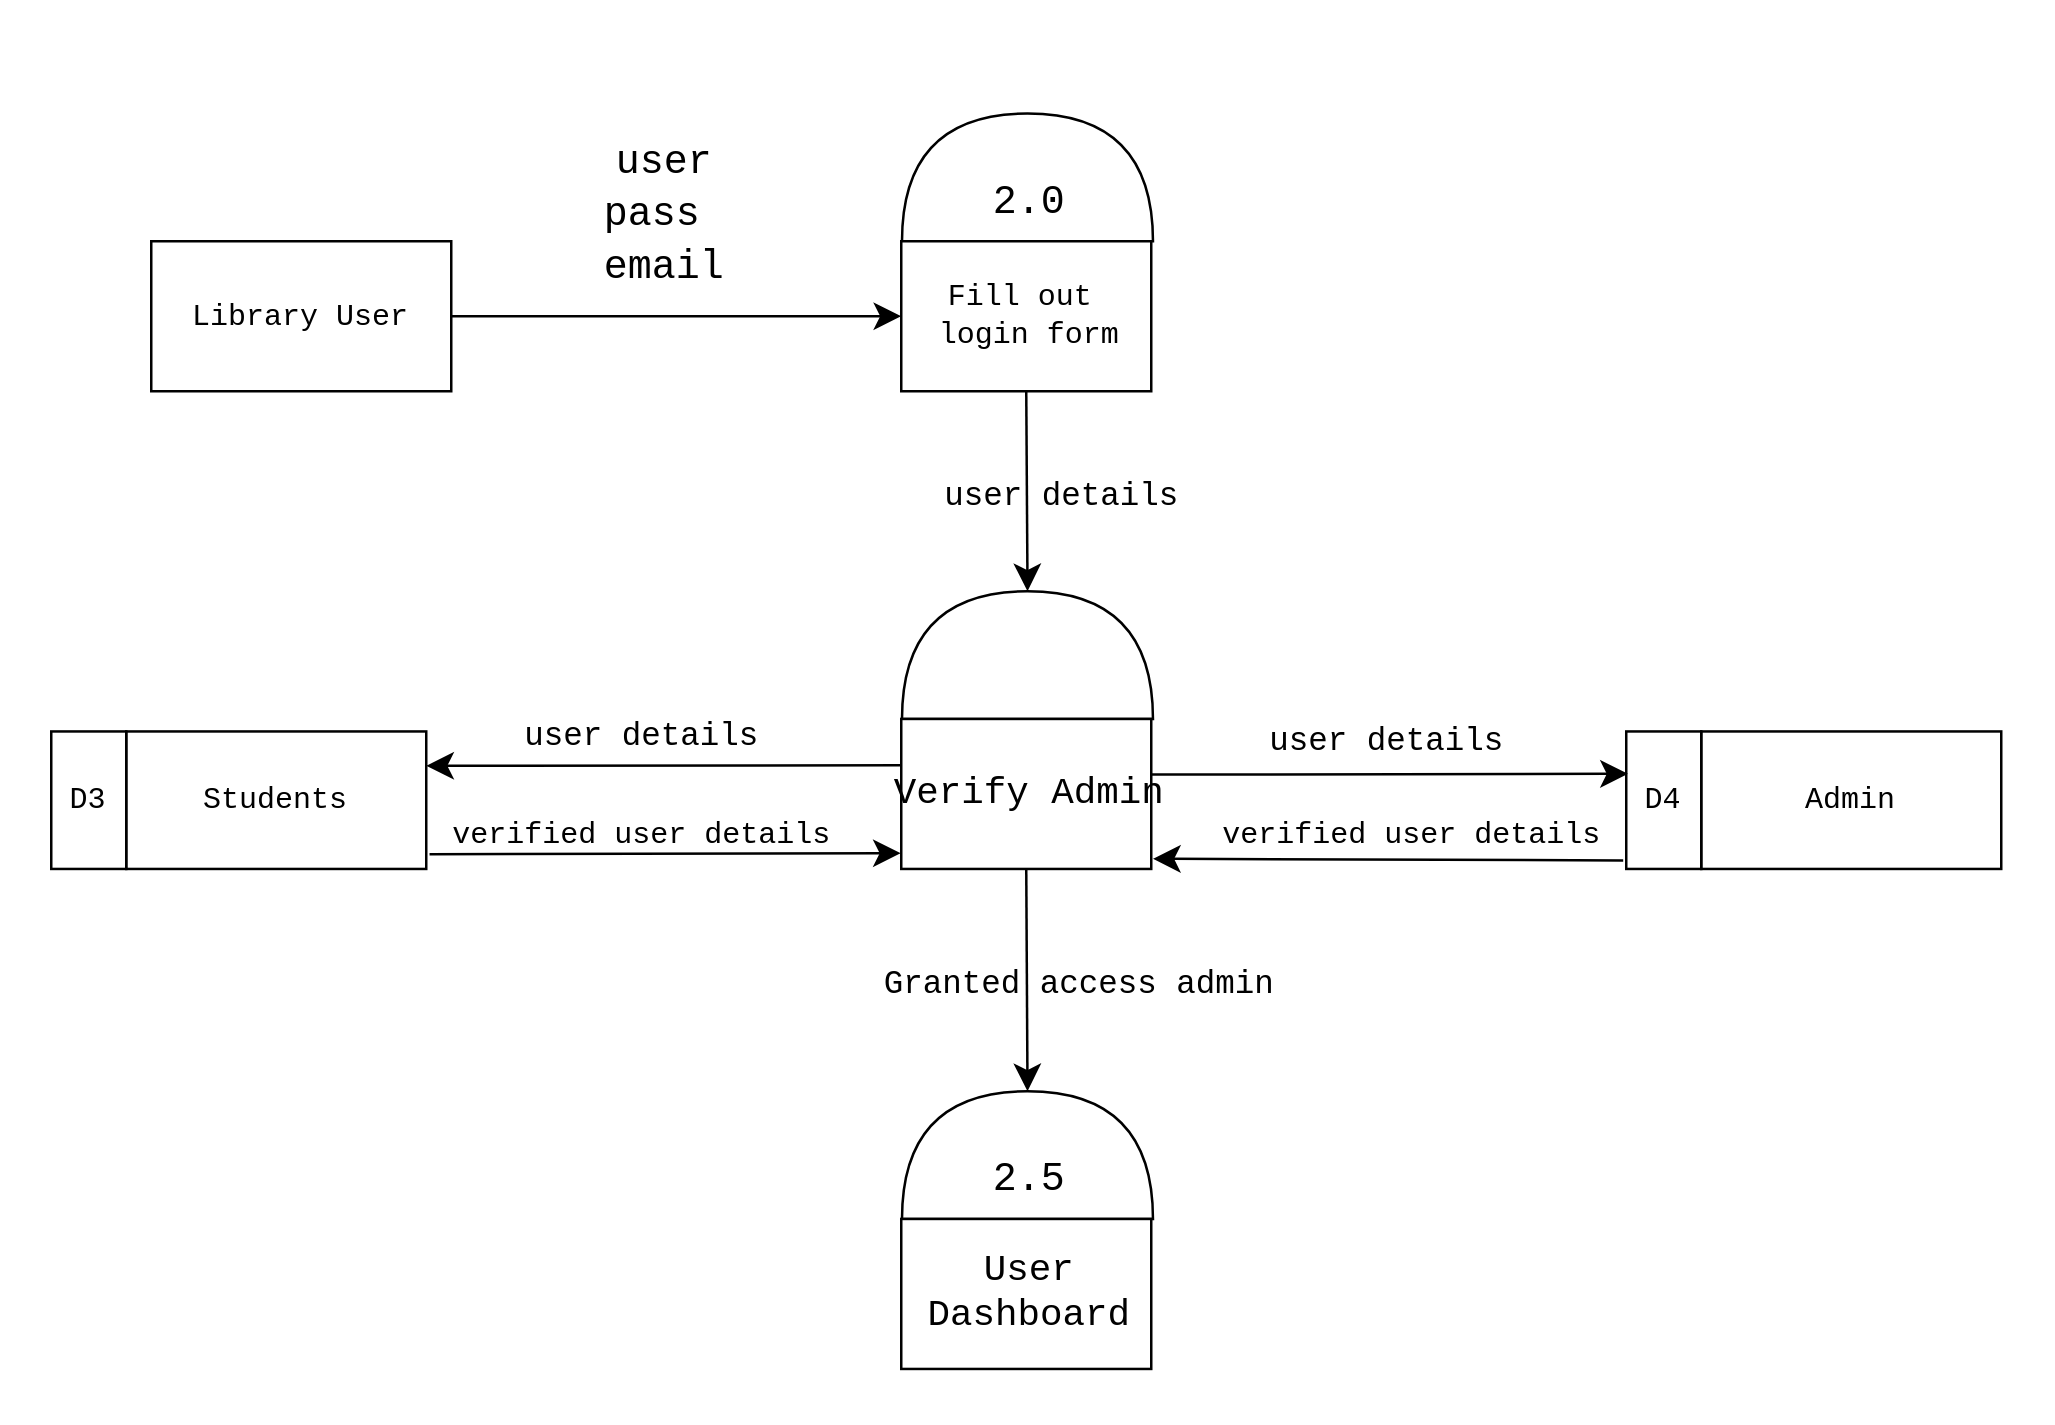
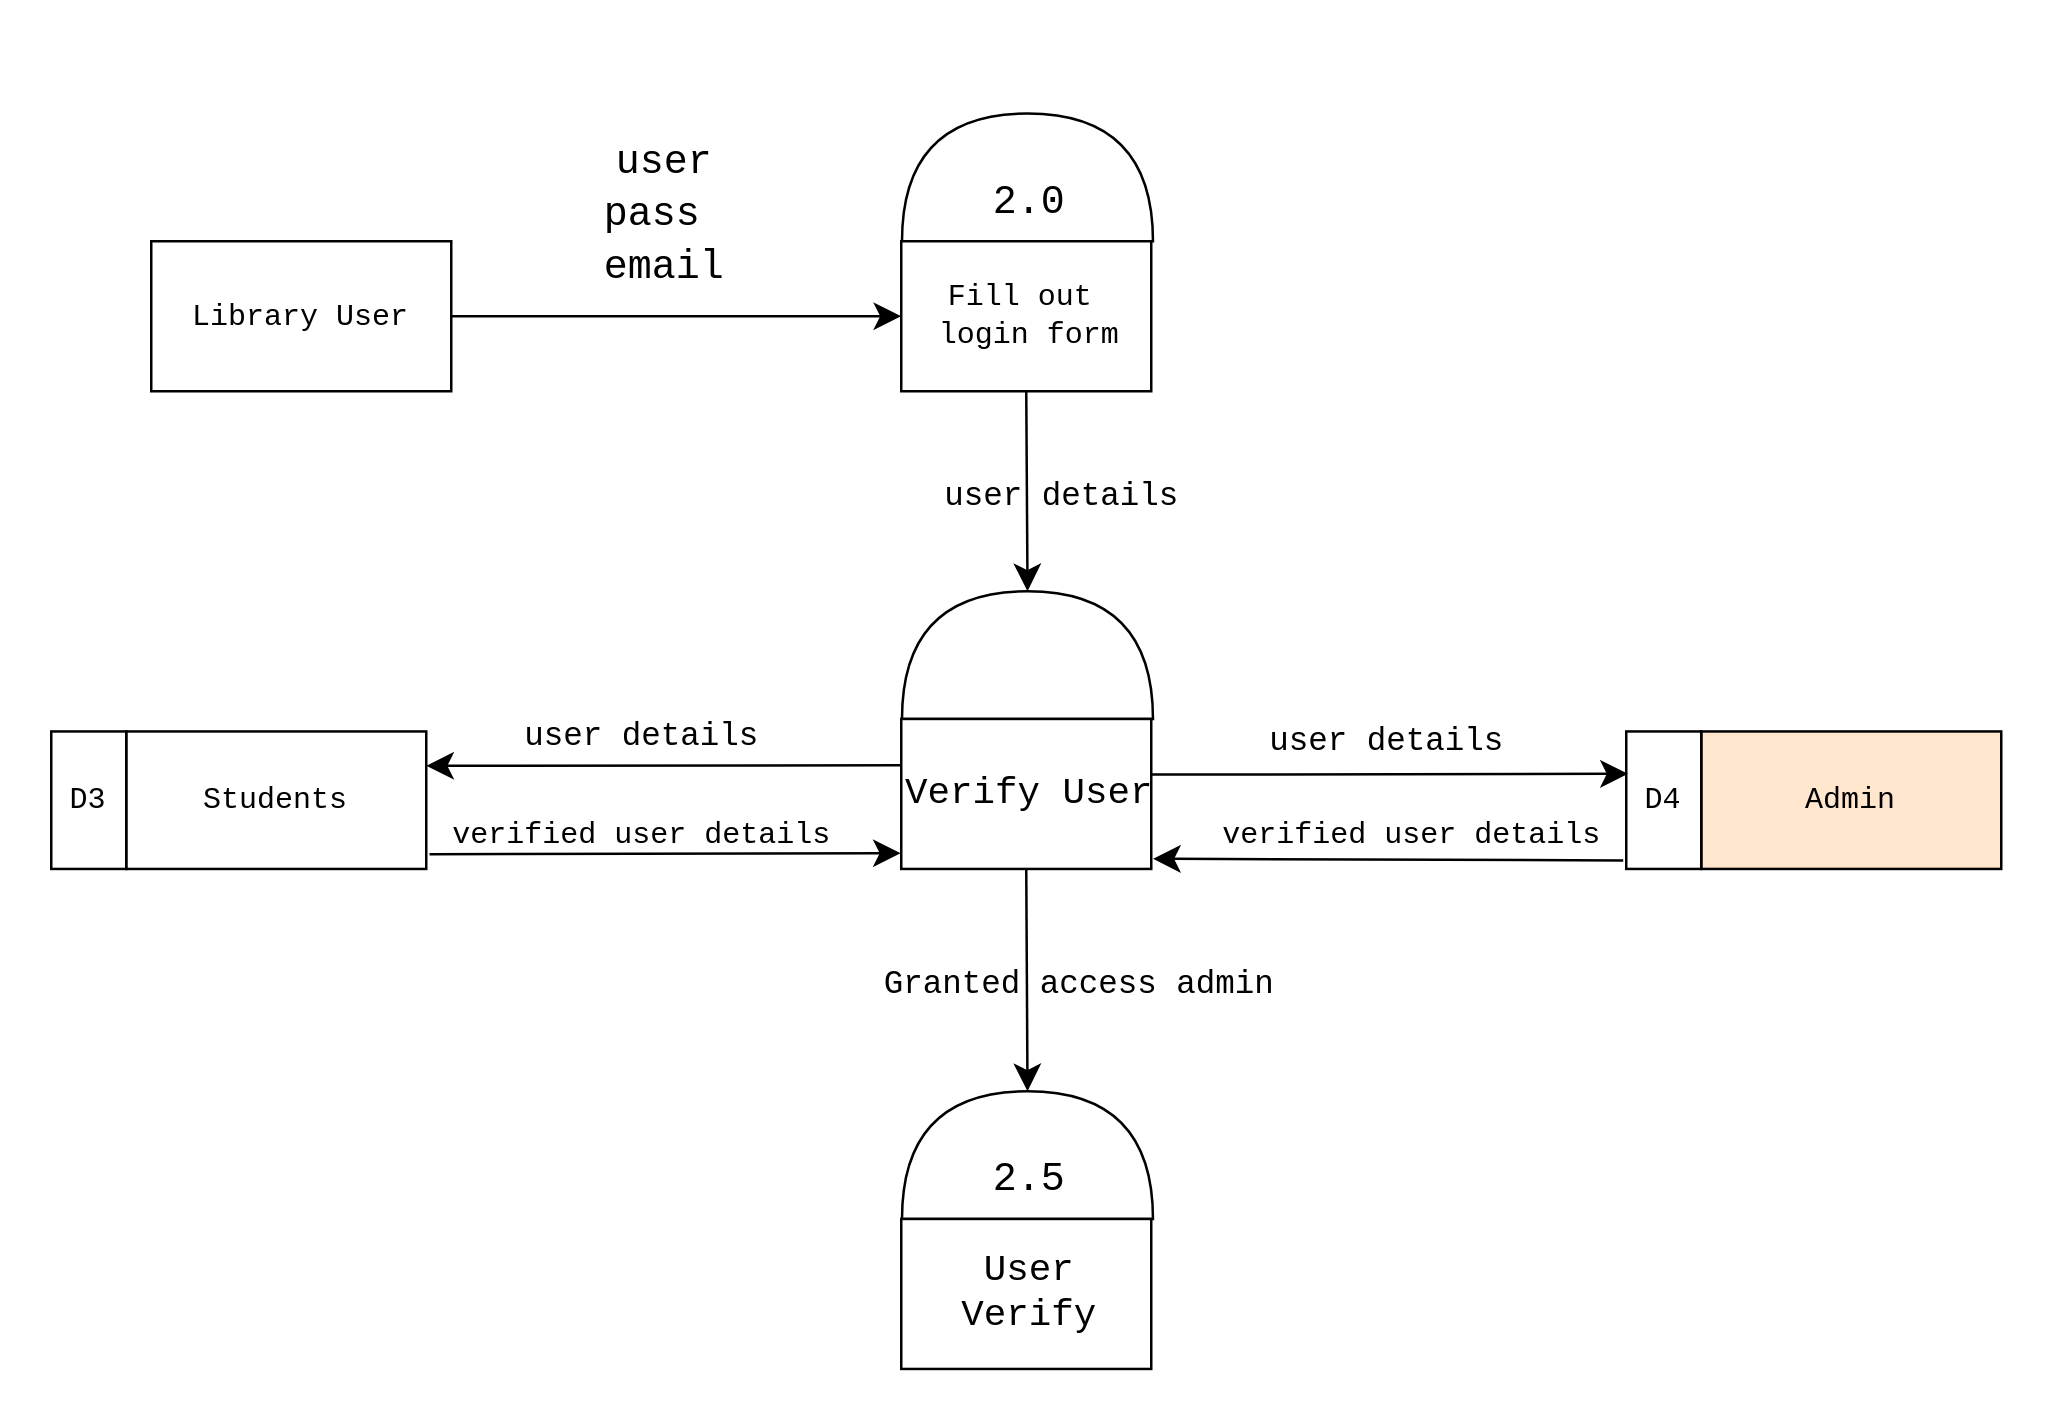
  <mxCell id="0" />
  <mxCell id="1" parent="0" />
  <mxCell id="2" value="" style="group;fontFamily=Courier New;" vertex="1" connectable="0" parent="1"><mxGeometry x="650" y="292.08" width="150" height="55" as="geometry" /></mxCell>
- <mxCell id="3" value="Admin" style="whiteSpace=wrap;html=1;fontFamily=Courier New;" vertex="1" parent="2"><mxGeometry x="30" width="120" height="55" as="geometry" /></mxCell>
+ <mxCell id="3" value="Admin" style="whiteSpace=wrap;html=1;fontFamily=Courier New;fillColor=#ffe6cc;" vertex="1" parent="2"><mxGeometry x="30" width="120" height="55" as="geometry" /></mxCell>
  <mxCell id="4" value="D4" style="rounded=0;whiteSpace=wrap;html=1;fontFamily=Courier New;" vertex="1" parent="2"><mxGeometry width="30" height="55" as="geometry" /></mxCell>
  <mxCell id="5" value="&lt;font face=&quot;Courier New&quot;&gt;Library User&lt;/font&gt;" style="rounded=0;whiteSpace=wrap;html=1;" vertex="1" parent="1"><mxGeometry x="60" y="96" width="120" height="60" as="geometry" /></mxCell>
  <mxCell id="6" value="" style="group;fontFamily=Courier New;" vertex="1" connectable="0" parent="1"><mxGeometry x="360" y="44.92" width="110.51" height="111.08" as="geometry" /></mxCell>
  <mxCell id="7" value="" style="shape=or;whiteSpace=wrap;html=1;rotation=-90;fontFamily=Courier New;" vertex="1" parent="6"><mxGeometry x="24.96" y="-24.65" width="51.09" height="100.39" as="geometry" /></mxCell>
  <mxCell id="8" value="" style="group;fontFamily=Courier New;" vertex="1" connectable="0" parent="6"><mxGeometry y="21.08" width="110.51" height="90" as="geometry" /></mxCell>
  <mxCell id="9" value="" style="rounded=0;whiteSpace=wrap;html=1;fontFamily=Courier New;" vertex="1" parent="8"><mxGeometry y="30" width="100" height="60" as="geometry" /></mxCell>
  <mxCell id="10" style="edgeStyle=none;curved=1;rounded=0;orthogonalLoop=1;jettySize=auto;html=1;exitX=0;exitY=0.5;exitDx=0;exitDy=0;fontSize=12;startSize=8;endSize=8;fontFamily=Courier New;" edge="1" parent="8" source="9" target="9"><mxGeometry relative="1" as="geometry" /></mxCell>
  <mxCell id="11" value="2.0" style="text;html=1;align=center;verticalAlign=middle;resizable=0;points=[];autosize=1;strokeColor=none;fillColor=none;fontSize=16;fontFamily=Courier New;" vertex="1" parent="8"><mxGeometry x="25.51" width="50" height="30" as="geometry" /></mxCell>
  <mxCell id="12" value="&lt;div style=&quot;font-size: 12px;&quot;&gt;&lt;font style=&quot;font-size: 12px;&quot;&gt;Fill out&amp;nbsp;&lt;/font&gt;&lt;/div&gt;&lt;div style=&quot;font-size: 12px;&quot;&gt;&lt;font style=&quot;font-size: 12px;&quot;&gt;login form&lt;/font&gt;&lt;/div&gt;" style="text;html=1;align=center;verticalAlign=middle;resizable=0;points=[];autosize=1;strokeColor=none;fillColor=none;fontSize=16;fontFamily=Courier New;" vertex="1" parent="8"><mxGeometry x="0.51" y="40" width="100" height="40" as="geometry" /></mxCell>
  <mxCell id="13" value="" style="endArrow=classic;html=1;rounded=0;fontSize=12;startSize=8;endSize=8;curved=1;exitX=1;exitY=0.5;exitDx=0;exitDy=0;entryX=0;entryY=0.5;entryDx=0;entryDy=0;" edge="1" parent="1" source="5" target="9"><mxGeometry width="50" height="50" relative="1" as="geometry"><mxPoint x="140" y="76" as="sourcePoint" /><mxPoint x="190" y="26" as="targetPoint" /></mxGeometry></mxCell>
  <mxCell id="14" value="" style="group;fontFamily=Courier New;" vertex="1" connectable="0" parent="1"><mxGeometry x="360" y="236" width="110.51" height="111.08" as="geometry" /></mxCell>
  <mxCell id="15" value="" style="shape=or;whiteSpace=wrap;html=1;rotation=-90;fontFamily=Courier New;" vertex="1" parent="14"><mxGeometry x="24.96" y="-24.65" width="51.09" height="100.39" as="geometry" /></mxCell>
  <mxCell id="16" value="" style="group;fontFamily=Courier New;" vertex="1" connectable="0" parent="14"><mxGeometry y="21.08" width="110.51" height="90" as="geometry" /></mxCell>
  <mxCell id="17" value="" style="rounded=0;whiteSpace=wrap;html=1;fontFamily=Courier New;" vertex="1" parent="16"><mxGeometry y="30" width="100" height="60" as="geometry" /></mxCell>
  <mxCell id="18" style="edgeStyle=none;curved=1;rounded=0;orthogonalLoop=1;jettySize=auto;html=1;exitX=0;exitY=0.5;exitDx=0;exitDy=0;fontSize=12;startSize=8;endSize=8;fontFamily=Courier New;" edge="1" parent="16" source="17" target="17"><mxGeometry relative="1" as="geometry" /></mxCell>
- <mxCell id="19" value="&lt;div style=&quot;font-size: 15px;&quot;&gt;Verify Admin&lt;/div&gt;" style="text;html=1;align=center;verticalAlign=middle;resizable=0;points=[];autosize=1;strokeColor=none;fillColor=none;fontSize=16;fontFamily=Courier New;" vertex="1" parent="16"><mxGeometry x="-9.49" y="45" width="120" height="30" as="geometry" /></mxCell>
+ <mxCell id="19" value="&lt;div style=&quot;font-size: 15px;&quot;&gt;Verify User&lt;/div&gt;" style="text;html=1;align=center;verticalAlign=middle;resizable=0;points=[];autosize=1;strokeColor=none;fillColor=none;fontSize=16;fontFamily=Courier New;" vertex="1" parent="16"><mxGeometry x="-9.49" y="45" width="120" height="30" as="geometry" /></mxCell>
  <mxCell id="20" value="" style="group;fontFamily=Courier New;" vertex="1" connectable="0" parent="1"><mxGeometry x="360" y="436" width="110.51" height="111.08" as="geometry" /></mxCell>
  <mxCell id="21" value="" style="shape=or;whiteSpace=wrap;html=1;rotation=-90;fontFamily=Courier New;" vertex="1" parent="20"><mxGeometry x="24.96" y="-24.65" width="51.09" height="100.39" as="geometry" /></mxCell>
  <mxCell id="22" value="" style="group;fontFamily=Courier New;" vertex="1" connectable="0" parent="20"><mxGeometry y="21.08" width="110.51" height="90" as="geometry" /></mxCell>
  <mxCell id="23" value="" style="rounded=0;whiteSpace=wrap;html=1;fontFamily=Courier New;" vertex="1" parent="22"><mxGeometry y="30" width="100" height="60" as="geometry" /></mxCell>
  <mxCell id="24" style="edgeStyle=none;curved=1;rounded=0;orthogonalLoop=1;jettySize=auto;html=1;exitX=0;exitY=0.5;exitDx=0;exitDy=0;fontSize=12;startSize=8;endSize=8;fontFamily=Courier New;" edge="1" parent="22" source="23" target="23"><mxGeometry relative="1" as="geometry" /></mxCell>
  <mxCell id="25" value="2.5" style="text;html=1;align=center;verticalAlign=middle;resizable=0;points=[];autosize=1;strokeColor=none;fillColor=none;fontSize=16;fontFamily=Courier New;" vertex="1" parent="22"><mxGeometry x="25.51" width="50" height="30" as="geometry" /></mxCell>
- <mxCell id="26" value="&lt;div style=&quot;font-size: 15px;&quot;&gt;User&lt;br&gt;Dashboard&lt;/div&gt;" style="text;html=1;align=center;verticalAlign=middle;resizable=0;points=[];autosize=1;strokeColor=none;fillColor=none;fontSize=16;fontFamily=Courier New;" vertex="1" parent="22"><mxGeometry x="0.51" y="35" width="100" height="50" as="geometry" /></mxCell>
+ <mxCell id="26" value="&lt;div style=&quot;font-size: 15px;&quot;&gt;User&lt;br&gt;Verify&lt;/div&gt;" style="text;html=1;align=center;verticalAlign=middle;resizable=0;points=[];autosize=1;strokeColor=none;fillColor=none;fontSize=16;fontFamily=Courier New;" vertex="1" parent="22"><mxGeometry x="0.51" y="35" width="100" height="50" as="geometry" /></mxCell>
  <mxCell id="27" value="&lt;font face=&quot;Courier New&quot;&gt;user&lt;/font&gt;&lt;br&gt;&lt;div&gt;&lt;font face=&quot;Courier New&quot;&gt;pass&amp;nbsp;&lt;/font&gt;&lt;/div&gt;&lt;div&gt;&lt;font face=&quot;Courier New&quot;&gt;email&lt;/font&gt;&lt;/div&gt;" style="text;html=1;align=center;verticalAlign=middle;resizable=0;points=[];autosize=1;strokeColor=none;fillColor=none;fontSize=16;" vertex="1" parent="1"><mxGeometry x="230" y="44.92" width="70" height="80" as="geometry" /></mxCell>
  <mxCell id="28" value="" style="endArrow=classic;html=1;rounded=0;fontSize=12;startSize=8;endSize=8;curved=1;exitX=0.5;exitY=1;exitDx=0;exitDy=0;entryX=1;entryY=0.5;entryDx=0;entryDy=0;entryPerimeter=0;" edge="1" parent="1" source="9" target="15"><mxGeometry width="50" height="50" relative="1" as="geometry"><mxPoint x="490" y="276" as="sourcePoint" /><mxPoint x="540" y="226" as="targetPoint" /></mxGeometry></mxCell>
  <mxCell id="29" value="" style="endArrow=classic;html=1;rounded=0;fontSize=12;startSize=8;endSize=8;curved=1;exitX=0.5;exitY=1;exitDx=0;exitDy=0;entryX=1;entryY=0.5;entryDx=0;entryDy=0;entryPerimeter=0;" edge="1" parent="1" target="21"><mxGeometry width="50" height="50" relative="1" as="geometry"><mxPoint x="410" y="347.08" as="sourcePoint" /><mxPoint x="411" y="427.08" as="targetPoint" /></mxGeometry></mxCell>
  <mxCell id="30" value="&lt;font style=&quot;font-size: 13px;&quot;&gt;&lt;font style=&quot;font-size: 13px;&quot; face=&quot;Courier New&quot;&gt;user&amp;nbsp;&lt;/font&gt;&lt;span style=&quot;font-family: &amp;quot;Courier New&amp;quot;; background-color: initial;&quot;&gt;details&lt;/span&gt;&lt;/font&gt;" style="text;html=1;align=center;verticalAlign=middle;resizable=0;points=[];autosize=1;strokeColor=none;fillColor=none;fontSize=16;" vertex="1" parent="1"><mxGeometry x="364" y="181" width="120" height="30" as="geometry" /></mxCell>
  <mxCell id="31" value="&lt;font style=&quot;font-size: 13px;&quot; face=&quot;Courier New&quot;&gt;Granted access admin&lt;/font&gt;" style="text;html=1;align=center;verticalAlign=middle;resizable=0;points=[];autosize=1;strokeColor=none;fillColor=none;fontSize=16;" vertex="1" parent="1"><mxGeometry x="341" y="376" width="180" height="30" as="geometry" /></mxCell>
  <mxCell id="32" value="" style="endArrow=classic;html=1;rounded=0;fontSize=12;startSize=8;endSize=8;curved=1;exitX=1;exitY=0.371;exitDx=0;exitDy=0;exitPerimeter=0;entryX=0.022;entryY=0.308;entryDx=0;entryDy=0;entryPerimeter=0;" edge="1" parent="1" source="17" target="4"><mxGeometry width="50" height="50" relative="1" as="geometry"><mxPoint x="480" y="356" as="sourcePoint" /><mxPoint x="650" y="306" as="targetPoint" /></mxGeometry></mxCell>
  <mxCell id="33" value="&lt;font style=&quot;font-size: 13px;&quot; face=&quot;Courier New&quot;&gt;user details&lt;/font&gt;" style="text;html=1;align=center;verticalAlign=middle;resizable=0;points=[];autosize=1;strokeColor=none;fillColor=none;fontSize=16;" vertex="1" parent="1"><mxGeometry x="494" y="279" width="120" height="30" as="geometry" /></mxCell>
  <mxCell id="34" value="" style="endArrow=classic;html=1;rounded=0;fontSize=12;startSize=8;endSize=8;curved=1;exitX=-0.041;exitY=0.938;exitDx=0;exitDy=0;exitPerimeter=0;entryX=1.007;entryY=0.932;entryDx=0;entryDy=0;entryPerimeter=0;" edge="1" parent="1" source="4" target="17"><mxGeometry width="50" height="50" relative="1" as="geometry"><mxPoint x="540" y="356" as="sourcePoint" /><mxPoint x="590" y="306" as="targetPoint" /></mxGeometry></mxCell>
  <mxCell id="35" value="&lt;font style=&quot;font-size: 12px;&quot; face=&quot;Courier New&quot;&gt;verified user details&lt;/font&gt;" style="text;html=1;align=center;verticalAlign=middle;resizable=0;points=[];autosize=1;strokeColor=none;fillColor=none;fontSize=16;" vertex="1" parent="1"><mxGeometry x="479" y="316" width="170" height="30" as="geometry" /></mxCell>
  <mxCell id="36" value="" style="group;fontFamily=Courier New;" vertex="1" connectable="0" parent="1"><mxGeometry x="20" y="292.08" width="150" height="55" as="geometry" /></mxCell>
  <mxCell id="37" value="Students" style="whiteSpace=wrap;html=1;fontFamily=Courier New;" vertex="1" parent="36"><mxGeometry x="30" width="120" height="55" as="geometry" /></mxCell>
  <mxCell id="38" value="D3" style="rounded=0;whiteSpace=wrap;html=1;fontFamily=Courier New;" vertex="1" parent="36"><mxGeometry width="30" height="55" as="geometry" /></mxCell>
  <mxCell id="39" value="&lt;font style=&quot;font-size: 13px;&quot; face=&quot;Courier New&quot;&gt;user details&lt;/font&gt;" style="text;html=1;align=center;verticalAlign=middle;resizable=0;points=[];autosize=1;strokeColor=none;fillColor=none;fontSize=16;" vertex="1" parent="1"><mxGeometry x="196" y="276.54" width="120" height="30" as="geometry" /></mxCell>
  <mxCell id="40" value="" style="edgeStyle=none;curved=1;rounded=0;orthogonalLoop=1;jettySize=auto;html=1;fontSize=12;startSize=8;endSize=8;entryX=1;entryY=0.25;entryDx=0;entryDy=0;exitX=-0.002;exitY=0.309;exitDx=0;exitDy=0;exitPerimeter=0;" edge="1" parent="1" source="17" target="37"><mxGeometry relative="1" as="geometry" /></mxCell>
  <mxCell id="41" value="" style="edgeStyle=none;curved=1;rounded=0;orthogonalLoop=1;jettySize=auto;html=1;fontSize=12;startSize=8;endSize=8;exitX=1.011;exitY=0.893;exitDx=0;exitDy=0;entryX=-0.002;entryY=0.895;entryDx=0;entryDy=0;entryPerimeter=0;exitPerimeter=0;" edge="1" parent="1" source="37" target="17"><mxGeometry relative="1" as="geometry"><mxPoint x="167" y="333.33" as="sourcePoint" /><mxPoint x="356.1" y="341.98" as="targetPoint" /></mxGeometry></mxCell>
  <mxCell id="42" value="&lt;font style=&quot;font-size: 12px;&quot; face=&quot;Courier New&quot;&gt;verified user details&lt;/font&gt;" style="text;html=1;align=center;verticalAlign=middle;resizable=0;points=[];autosize=1;strokeColor=none;fillColor=none;fontSize=16;" vertex="1" parent="1"><mxGeometry x="171" y="316" width="170" height="30" as="geometry" /></mxCell>
